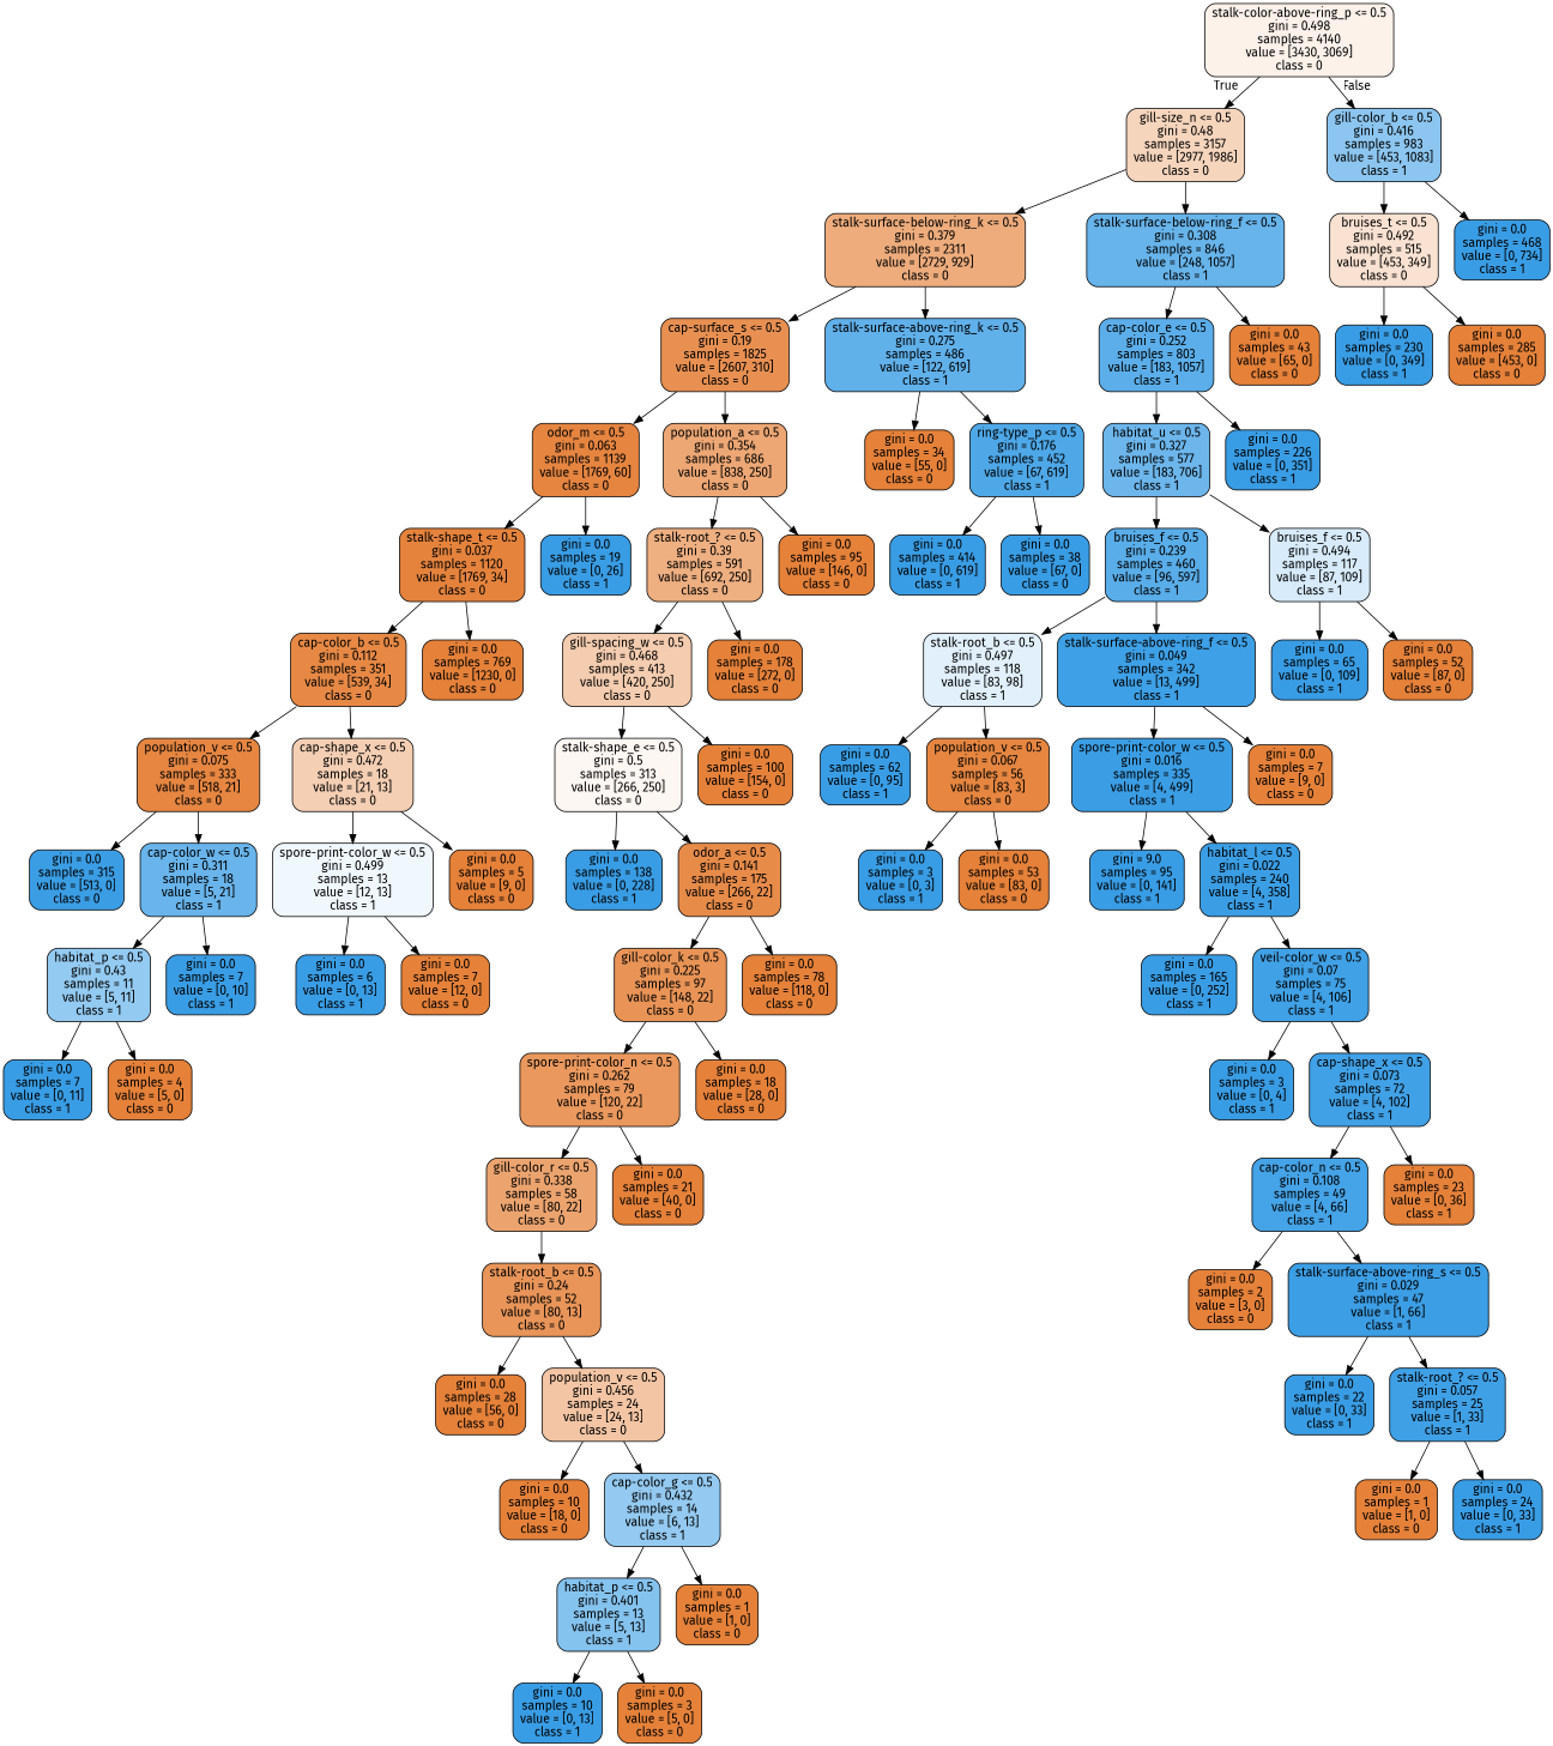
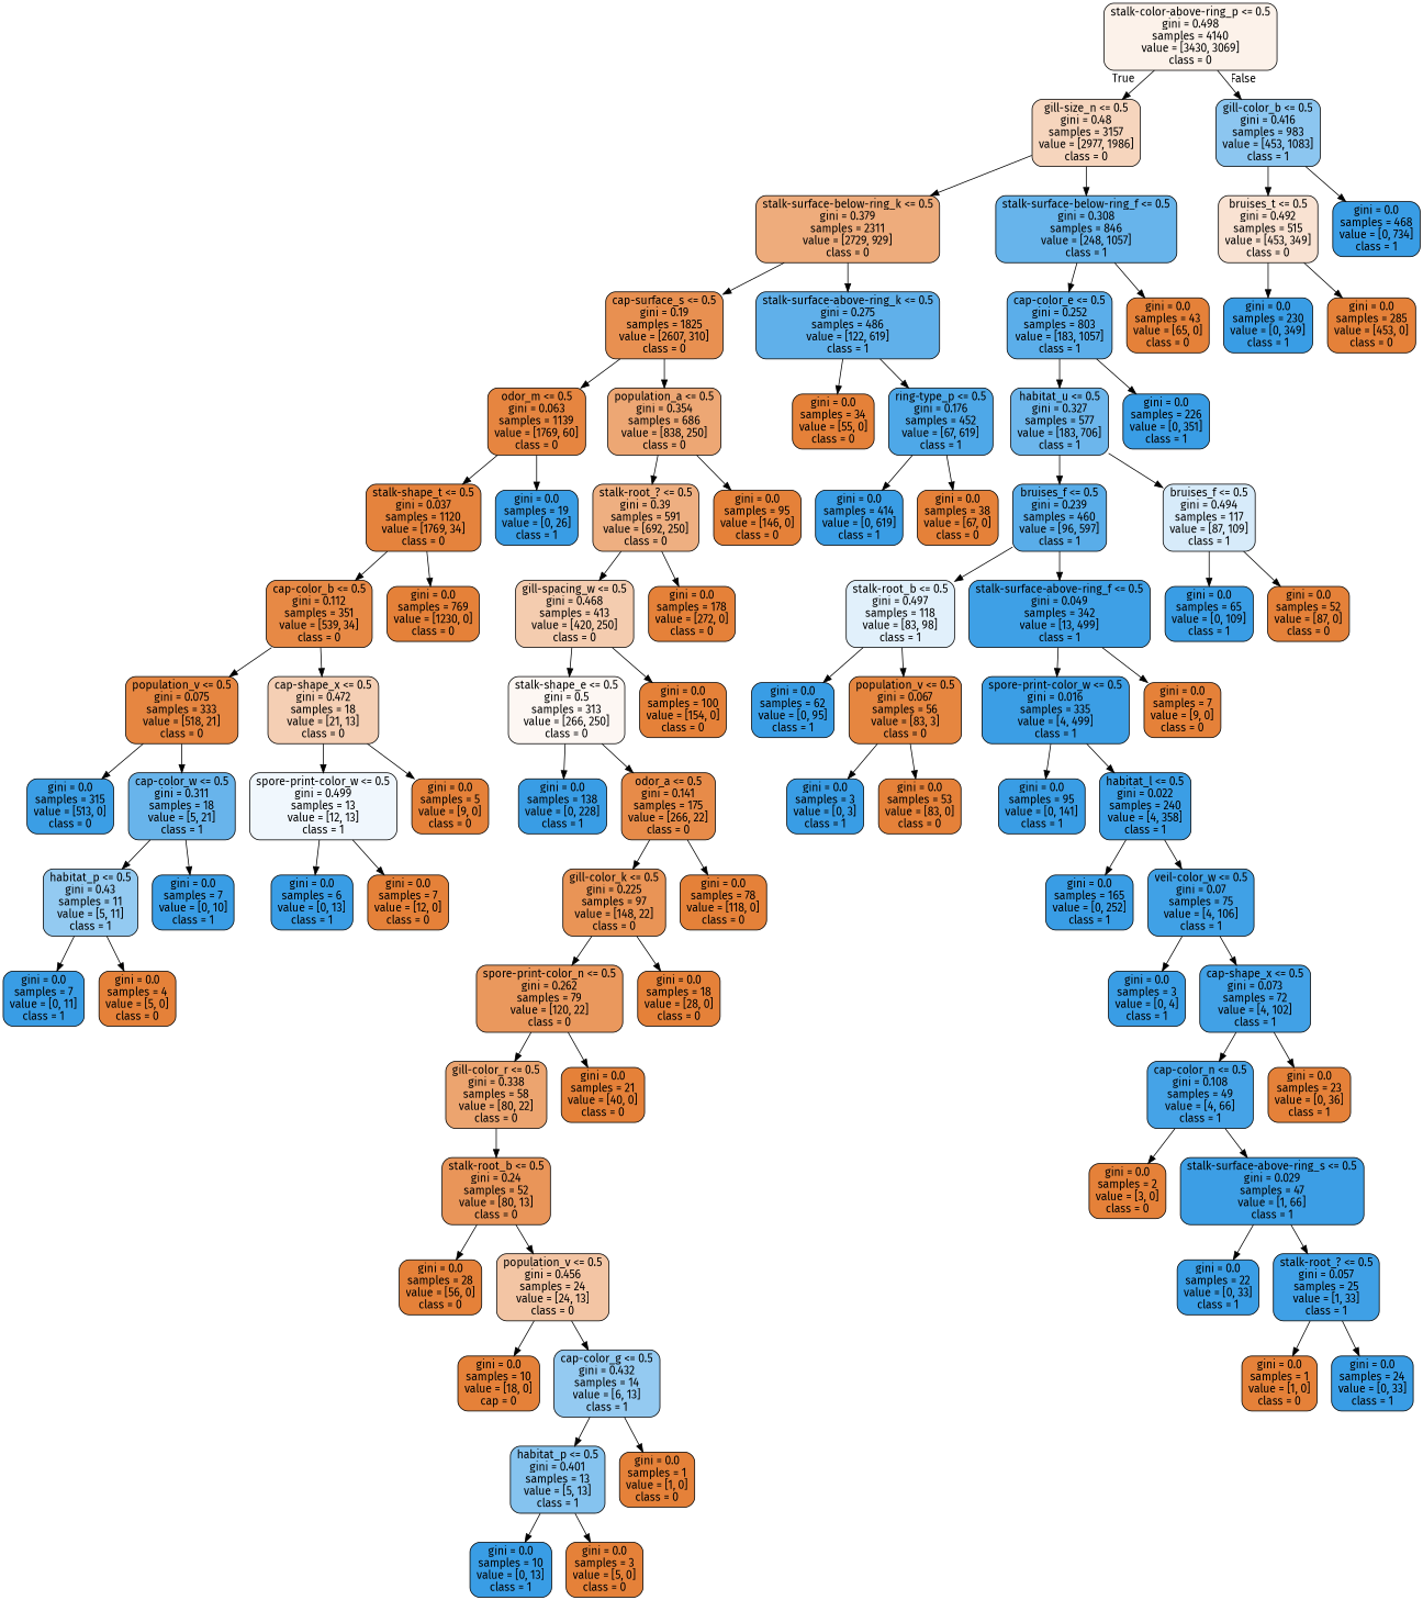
  digraph {
    fontname="Fira Sans"
    node [color=black fillcolor="#e58139" fontname="Fira Sans" shape=box style="filled, rounded"]
    edge [fontname="Fira Sans"]
    n1 [fillcolor="#fcf2ea" label="stalk-color-above-ring_p <= 0.5\ngini = 0.498\nsamples = 4140\nvalue = [3430, 3069]\nclass = 0"]
    n2 [fillcolor="#f6d5bd" label="gill-size_n <= 0.5\ngini = 0.48\nsamples = 3157\nvalue = [2977, 1986]\nclass = 0"]
    n3 [fillcolor="#8cc6f0" label="gill-color_b <= 0.5\ngini = 0.416\nsamples = 983\nvalue = [453, 1083]\nclass = 1"]
    n4 [fillcolor="#eeac7c" label="stalk-surface-below-ring_k <= 0.5\ngini = 0.379\nsamples = 2311\nvalue = [2729, 929]\nclass = 0"]
    n5 [fillcolor="#67b4eb" label="stalk-surface-below-ring_f <= 0.5\ngini = 0.308\nsamples = 846\nvalue = [248, 1057]\nclass = 1"]
    n6 [fillcolor="#f9e2d2" label="bruises_t <= 0.5\ngini = 0.492\nsamples = 515\nvalue = [453, 349]\nclass = 0"]
    n7 [fillcolor="#399de5" label="gini = 0.0\nsamples = 468\nvalue = [0, 734]\nclass = 1"]
    n8 [fillcolor="#e89051" label="cap-surface_s <= 0.5\ngini = 0.19\nsamples = 1825\nvalue = [2607, 310]\nclass = 0"]
    n9 [fillcolor="#60b0ea" label="stalk-surface-above-ring_k <= 0.5\ngini = 0.275\nsamples = 486\nvalue = [122, 619]\nclass = 1"]
    n10 [fillcolor="#5baeea" label="cap-color_e <= 0.5\ngini = 0.252\nsamples = 803\nvalue = [183, 1057]\nclass = 1"]
    n11 [label="gini = 0.0\nsamples = 43\nvalue = [65, 0]\nclass = 0"]
    n12 [fillcolor="#e68540" label="odor_m <= 0.5\ngini = 0.063\nsamples = 1139\nvalue = [1769, 60]\nclass = 0"]
    n13 [fillcolor="#eda774" label="population_a <= 0.5\ngini = 0.354\nsamples = 686\nvalue = [838, 250]\nclass = 0"]
    n14 [label="gini = 0.0\nsamples = 34\nvalue = [55, 0]\nclass = 0"]
    n15 [fillcolor="#4ea8e8" label="ring-type_p <= 0.5\ngini = 0.176\nsamples = 452\nvalue = [67, 619]\nclass = 1"]
    n16 [fillcolor="#e5833d" label="stalk-shape_t <= 0.5\ngini = 0.037\nsamples = 1120\nvalue = [1769, 34]\nclass = 0"]
    n17 [fillcolor="#399de5" label="gini = 0.0\nsamples = 19\nvalue = [0, 26]\nclass = 1"]
    n18 [fillcolor="#eeaf81" label="stalk-root_? <= 0.5\ngini = 0.39\nsamples = 591\nvalue = [692, 250]\nclass = 0"]
    n19 [label="gini = 0.0\nsamples = 95\nvalue = [146, 0]\nclass = 0"]
    n20 [fillcolor="#e78945" label="cap-color_b <= 0.5\ngini = 0.112\nsamples = 351\nvalue = [539, 34]\nclass = 0"]
    n21 [label="gini = 0.0\nsamples = 769\nvalue = [1230, 0]\nclass = 0"]
    n22 [fillcolor="#e68641" label="population_v <= 0.5\ngini = 0.075\nsamples = 333\nvalue = [518, 21]\nclass = 0"]
    n23 [fillcolor="#f5cfb4" label="cap-shape_x <= 0.5\ngini = 0.472\nsamples = 18\nvalue = [21, 13]\nclass = 0"]
    n24 [fillcolor="#3b9ee5" label="gini = 0.0\nsamples = 315\nvalue = [513, 0]\nclass = 0"]
    n25 [fillcolor="#68b4eb" label="cap-color_w <= 0.5\ngini = 0.311\nsamples = 18\nvalue = [5, 21]\nclass = 1"]
    n26 [fillcolor="#f0f7fd" label="spore-print-color_w <= 0.5\ngini = 0.499\nsamples = 13\nvalue = [12, 13]\nclass = 1"]
    n27 [label="gini = 0.0\nsamples = 5\nvalue = [9, 0]\nclass = 0"]
    n28 [fillcolor="#93caf1" label="habitat_p <= 0.5\ngini = 0.43\nsamples = 11\nvalue = [5, 11]\nclass = 1"]
    n29 [fillcolor="#399de5" label="gini = 0.0\nsamples = 7\nvalue = [0, 10]\nclass = 1"]
    n30 [fillcolor="#399de5" label="gini = 0.0\nsamples = 7\nvalue = [0, 11]\nclass = 1"]
    n31 [label="gini = 0.0\nsamples = 4\nvalue = [5, 0]\nclass = 0"]
    n32 [fillcolor="#399de5" label="gini = 0.0\nsamples = 6\nvalue = [0, 13]\nclass = 1"]
    n33 [label="gini = 0.0\nsamples = 7\nvalue = [12, 0]\nclass = 0"]
    n34 [fillcolor="#f4ccaf" label="gill-spacing_w <= 0.5\ngini = 0.468\nsamples = 413\nvalue = [420, 250]\nclass = 0"]
    n35 [label="gini = 0.0\nsamples = 178\nvalue = [272, 0]\nclass = 0"]
    n36 [fillcolor="#fdf7f3" label="stalk-shape_e <= 0.5\ngini = 0.5\nsamples = 313\nvalue = [266, 250]\nclass = 0"]
    n37 [label="gini = 0.0\nsamples = 100\nvalue = [154, 0]\nclass = 0"]
    n38 [fillcolor="#399de5" label="gini = 0.0\nsamples = 138\nvalue = [0, 228]\nclass = 1"]
    n39 [fillcolor="#e78b49" label="odor_a <= 0.5\ngini = 0.141\nsamples = 175\nvalue = [266, 22]\nclass = 0"]
    n40 [fillcolor="#e99456" label="gill-color_k <= 0.5\ngini = 0.225\nsamples = 97\nvalue = [148, 22]\nclass = 0"]
    n41 [label="gini = 0.0\nsamples = 78\nvalue = [118, 0]\nclass = 0"]
    n42 [fillcolor="#ea985d" label="spore-print-color_n <= 0.5\ngini = 0.262\nsamples = 79\nvalue = [120, 22]\nclass = 0"]
    n43 [label="gini = 0.0\nsamples = 18\nvalue = [28, 0]\nclass = 0"]
    n44 [fillcolor="#eca46f" label="gill-color_r <= 0.5\ngini = 0.338\nsamples = 58\nvalue = [80, 22]\nclass = 0"]
    n45 [label="gini = 0.0\nsamples = 21\nvalue = [40, 0]\nclass = 0"]
    n46 [fillcolor="#e99559" label="stalk-root_b <= 0.5\ngini = 0.24\nsamples = 52\nvalue = [80, 13]\nclass = 0"]
    n47 [label="gini = 0.0\nsamples = 28\nvalue = [56, 0]\nclass = 0"]
    n48 [fillcolor="#f3c5a4" label="population_v <= 0.5\ngini = 0.456\nsamples = 24\nvalue = [24, 13]\nclass = 0"]
-   n49 [label="gini = 0.0\nsamples = 10\nvalue = [18, 0]\nclass = 0"]
+   n49 [label="gini = 0.0\nsamples = 10\nvalue = [18, 0]\ncap = 0"]
    n50 [fillcolor="#94caf1" label="cap-color_g <= 0.5\ngini = 0.432\nsamples = 14\nvalue = [6, 13]\nclass = 1"]
    n51 [fillcolor="#85c3ef" label="habitat_p <= 0.5\ngini = 0.401\nsamples = 13\nvalue = [5, 13]\nclass = 1"]
    n52 [label="gini = 0.0\nsamples = 1\nvalue = [1, 0]\nclass = 0"]
    n53 [fillcolor="#399de5" label="gini = 0.0\nsamples = 10\nvalue = [0, 13]\nclass = 1"]
    n54 [label="gini = 0.0\nsamples = 3\nvalue = [5, 0]\nclass = 0"]
    n55 [fillcolor="#399de5" label="gini = 0.0\nsamples = 414\nvalue = [0, 619]\nclass = 1"]
-   n56 [fillcolor="#399de5" label="gini = 0.0\nsamples = 38\nvalue = [67, 0]\nclass = 0"]
+   n56 [label="gini = 0.0\nsamples = 38\nvalue = [67, 0]\nclass = 0"]
    n57 [fillcolor="#6cb6ec" label="habitat_u <= 0.5\ngini = 0.327\nsamples = 577\nvalue = [183, 706]\nclass = 1"]
    n58 [fillcolor="#399de5" label="gini = 0.0\nsamples = 226\nvalue = [0, 351]\nclass = 1"]
    n59 [fillcolor="#59ade9" label="bruises_f <= 0.5\ngini = 0.239\nsamples = 460\nvalue = [96, 597]\nclass = 1"]
    n60 [fillcolor="#d7ebfa" label="bruises_f <= 0.5\ngini = 0.494\nsamples = 117\nvalue = [87, 109]\nclass = 1"]
    n61 [fillcolor="#e1f0fb" label="stalk-root_b <= 0.5\ngini = 0.497\nsamples = 118\nvalue = [83, 98]\nclass = 1"]
    n62 [fillcolor="#3ea0e6" label="stalk-surface-above-ring_f <= 0.5\ngini = 0.049\nsamples = 342\nvalue = [13, 499]\nclass = 1"]
    n63 [fillcolor="#399de5" label="gini = 0.0\nsamples = 65\nvalue = [0, 109]\nclass = 1"]
    n64 [label="gini = 0.0\nsamples = 52\nvalue = [87, 0]\nclass = 0"]
    n65 [fillcolor="#399de5" label="gini = 0.0\nsamples = 62\nvalue = [0, 95]\nclass = 1"]
    n66 [fillcolor="#e68640" label="population_v <= 0.5\ngini = 0.067\nsamples = 56\nvalue = [83, 3]\nclass = 0"]
    n67 [fillcolor="#3b9ee5" label="spore-print-color_w <= 0.5\ngini = 0.016\nsamples = 335\nvalue = [4, 499]\nclass = 1"]
    n68 [label="gini = 0.0\nsamples = 7\nvalue = [9, 0]\nclass = 0"]
    n69 [fillcolor="#399de5" label="gini = 0.0\nsamples = 3\nvalue = [0, 3]\nclass = 1"]
    n70 [label="gini = 0.0\nsamples = 53\nvalue = [83, 0]\nclass = 0"]
-   n71 [fillcolor="#399de5" label="gini = 9.0\nsamples = 95\nvalue = [0, 141]\nclass = 1"]
+   n71 [fillcolor="#399de5" label="gini = 0.0\nsamples = 95\nvalue = [0, 141]\nclass = 1"]
    n72 [fillcolor="#3b9ee5" label="habitat_l <= 0.5\ngini = 0.022\nsamples = 240\nvalue = [4, 358]\nclass = 1"]
    n73 [fillcolor="#399de5" label="gini = 0.0\nsamples = 165\nvalue = [0, 252]\nclass = 1"]
    n74 [fillcolor="#40a1e6" label="veil-color_w <= 0.5\ngini = 0.07\nsamples = 75\nvalue = [4, 106]\nclass = 1"]
    n75 [fillcolor="#399de5" label="gini = 0.0\nsamples = 3\nvalue = [0, 4]\nclass = 1"]
    n76 [fillcolor="#41a1e6" label="cap-shape_x <= 0.5\ngini = 0.073\nsamples = 72\nvalue = [4, 102]\nclass = 1"]
    n77 [fillcolor="#45a3e7" label="cap-color_n <= 0.5\ngini = 0.108\nsamples = 49\nvalue = [4, 66]\nclass = 1"]
    n78 [label="gini = 0.0\nsamples = 23\nvalue = [0, 36]\nclass = 1"]
    n79 [label="gini = 0.0\nsamples = 2\nvalue = [3, 0]\nclass = 0"]
    n80 [fillcolor="#3c9ee5" label="stalk-surface-above-ring_s <= 0.5\ngini = 0.029\nsamples = 47\nvalue = [1, 66]\nclass = 1"]
    n81 [fillcolor="#399de5" label="gini = 0.0\nsamples = 22\nvalue = [0, 33]\nclass = 1"]
    n82 [fillcolor="#3fa0e6" label="stalk-root_? <= 0.5\ngini = 0.057\nsamples = 25\nvalue = [1, 33]\nclass = 1"]
    n83 [label="gini = 0.0\nsamples = 1\nvalue = [1, 0]\nclass = 0"]
    n84 [fillcolor="#399de5" label="gini = 0.0\nsamples = 24\nvalue = [0, 33]\nclass = 1"]
    n85 [fillcolor="#399de5" label="gini = 0.0\nsamples = 230\nvalue = [0, 349]\nclass = 1"]
    n86 [label="gini = 0.0\nsamples = 285\nvalue = [453, 0]\nclass = 0"]
    n1 -> n2 [headlabel=True labelangle=45 labeldistance=2.5]
    n1 -> n3 [headlabel=False labelangle=-45 labeldistance=2.5]
    n2 -> n4
    n2 -> n5
    n3 -> n6
    n3 -> n7
    n4 -> n8
    n4 -> n9
    n5 -> n10
    n5 -> n11
    n6 -> n85
    n6 -> n86
    n8 -> n12
    n8 -> n13
    n9 -> n14
    n9 -> n15
    n10 -> n57
    n10 -> n58
    n12 -> n16
    n12 -> n17
    n13 -> n18
    n13 -> n19
    n15 -> n55
    n15 -> n56
    n16 -> n20
    n16 -> n21
    n18 -> n34
    n18 -> n35
    n20 -> n22
    n20 -> n23
    n22 -> n24
    n22 -> n25
    n23 -> n26
    n23 -> n27
    n25 -> n28
    n25 -> n29
    n26 -> n32
    n26 -> n33
    n28 -> n30
    n28 -> n31
    n34 -> n36
    n34 -> n37
    n36 -> n38
    n36 -> n39
    n39 -> n40
    n39 -> n41
    n40 -> n42
    n40 -> n43
    n42 -> n44
    n42 -> n45
    n44 -> n46
    n46 -> n47
    n46 -> n48
    n48 -> n49
    n48 -> n50
    n50 -> n51
    n50 -> n52
    n51 -> n53
    n51 -> n54
    n57 -> n59
    n57 -> n60
    n59 -> n61
    n59 -> n62
    n60 -> n63
    n60 -> n64
    n61 -> n65
    n61 -> n66
    n62 -> n67
    n62 -> n68
    n66 -> n69
    n66 -> n70
    n67 -> n71
    n67 -> n72
    n72 -> n73
    n72 -> n74
    n74 -> n75
    n74 -> n76
    n76 -> n77
    n76 -> n78
    n77 -> n79
    n77 -> n80
    n80 -> n81
    n80 -> n82
    n82 -> n83
    n82 -> n84
  }
